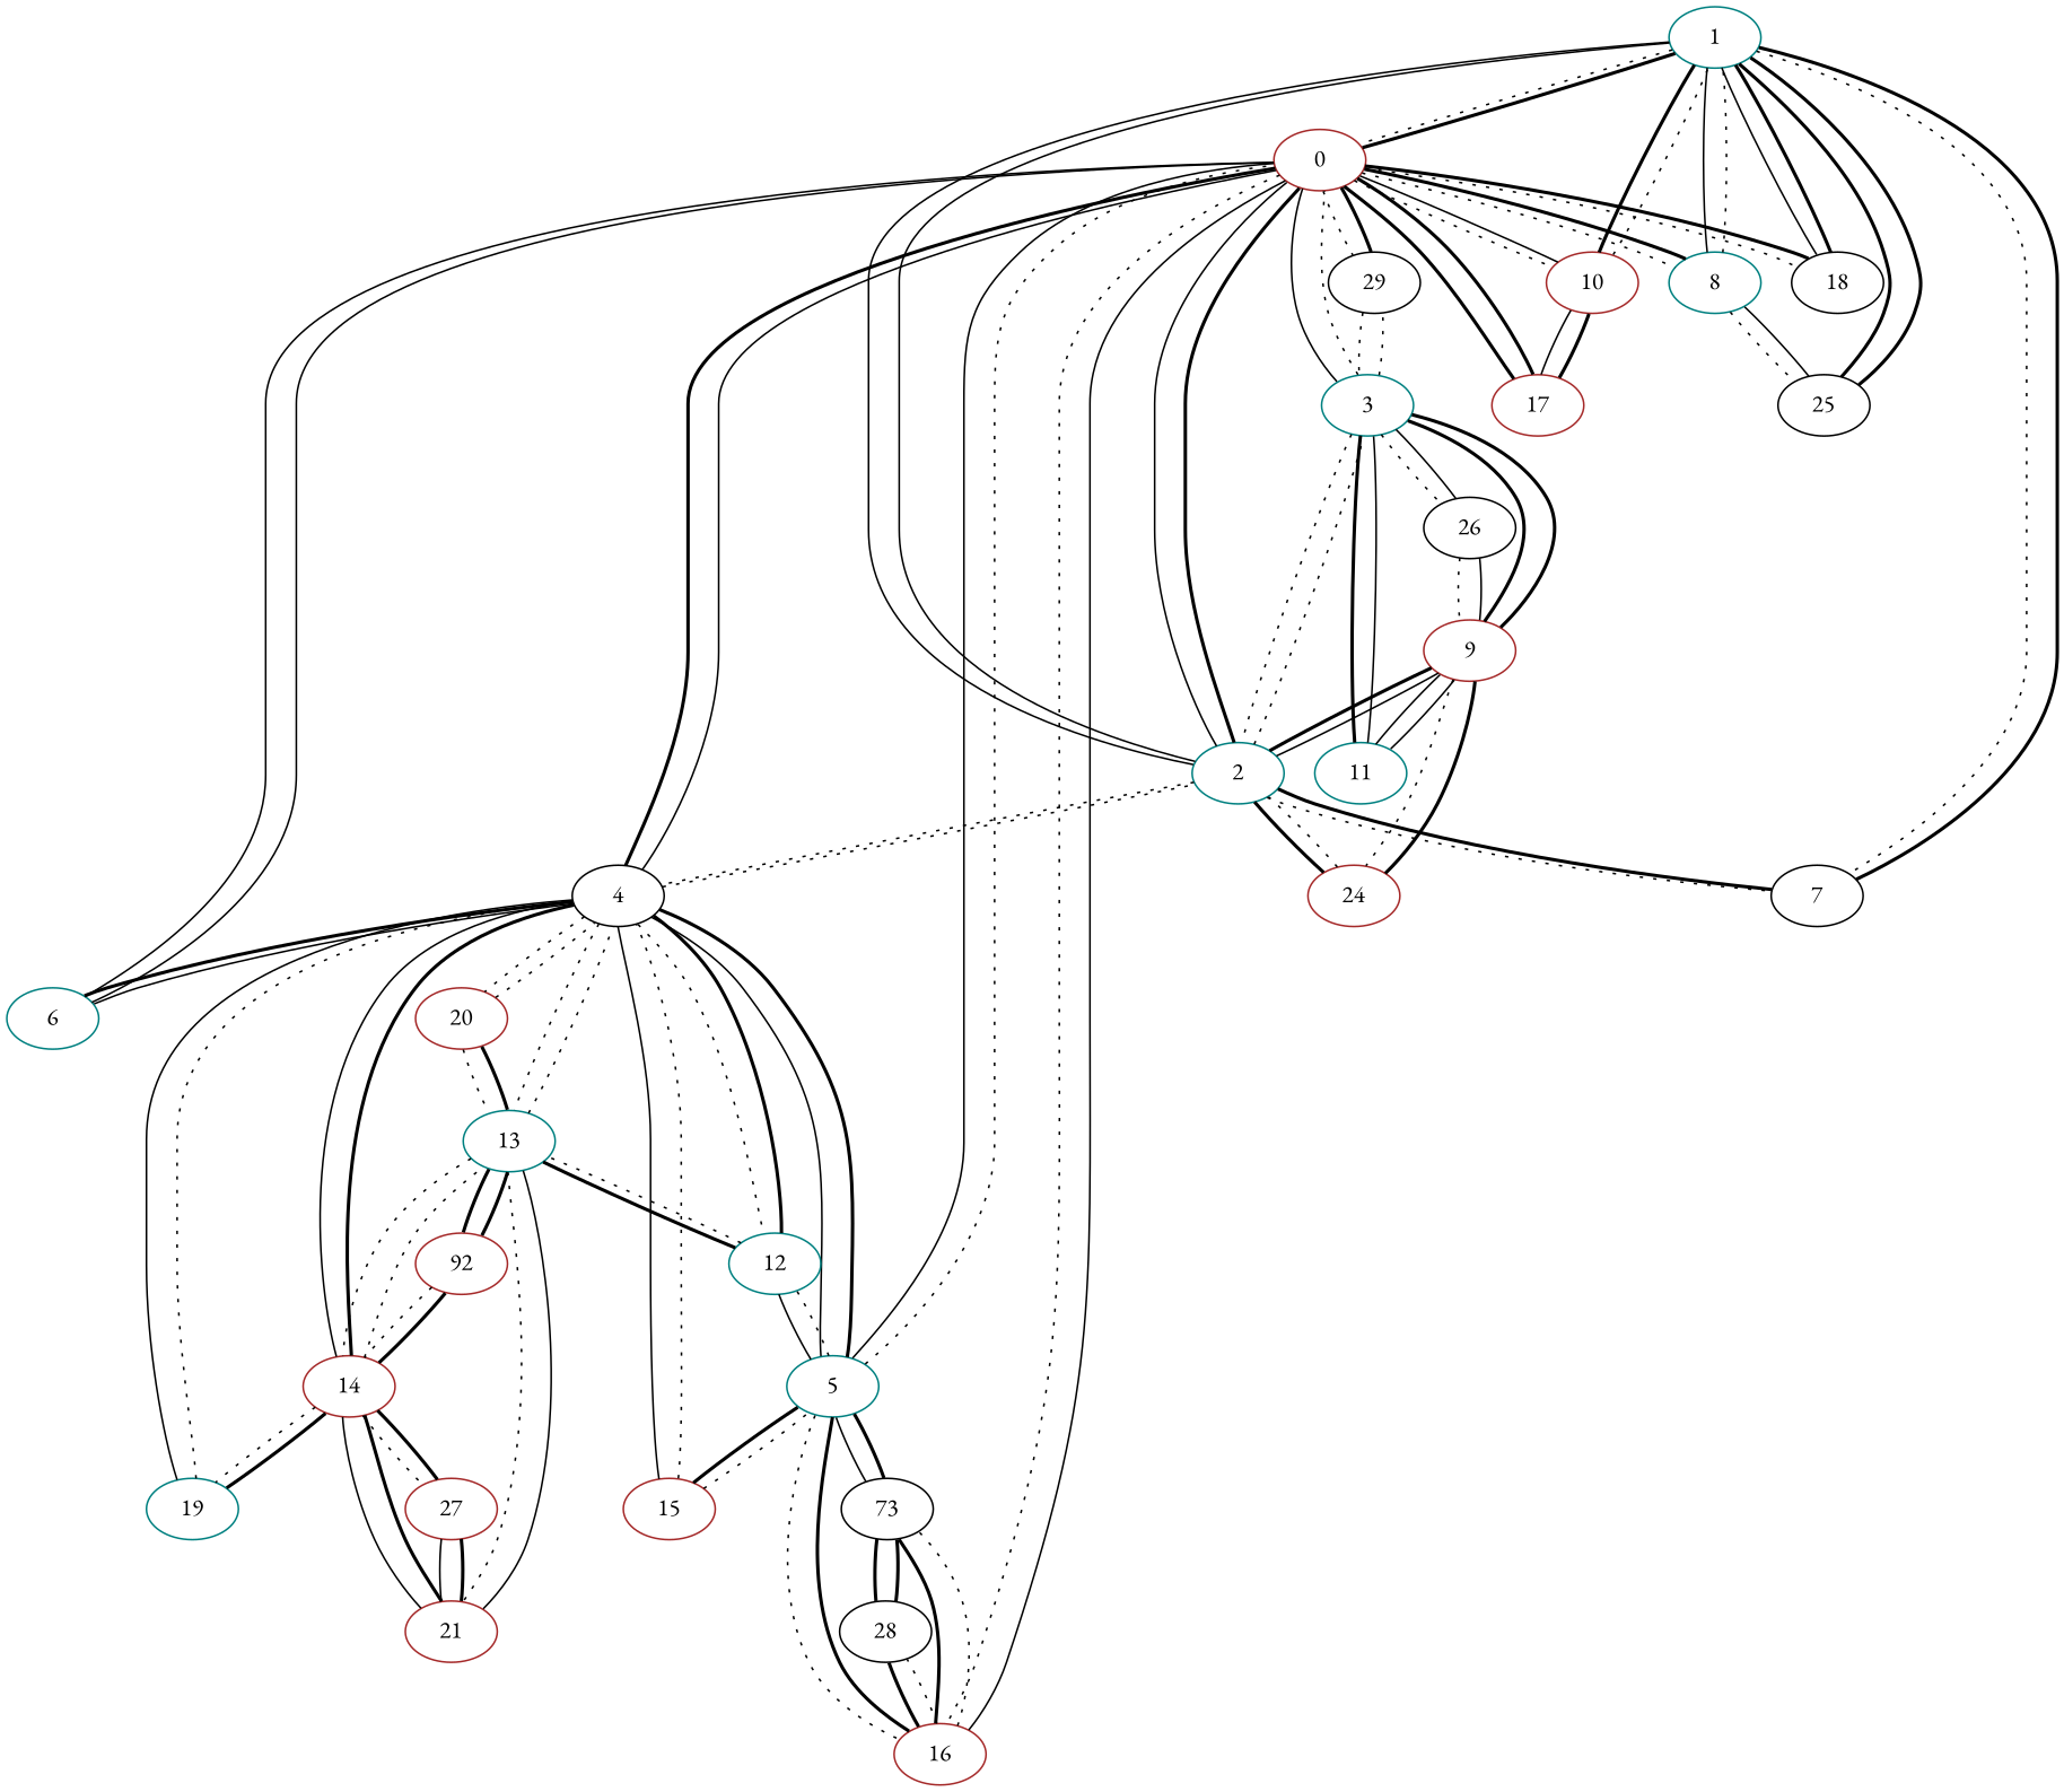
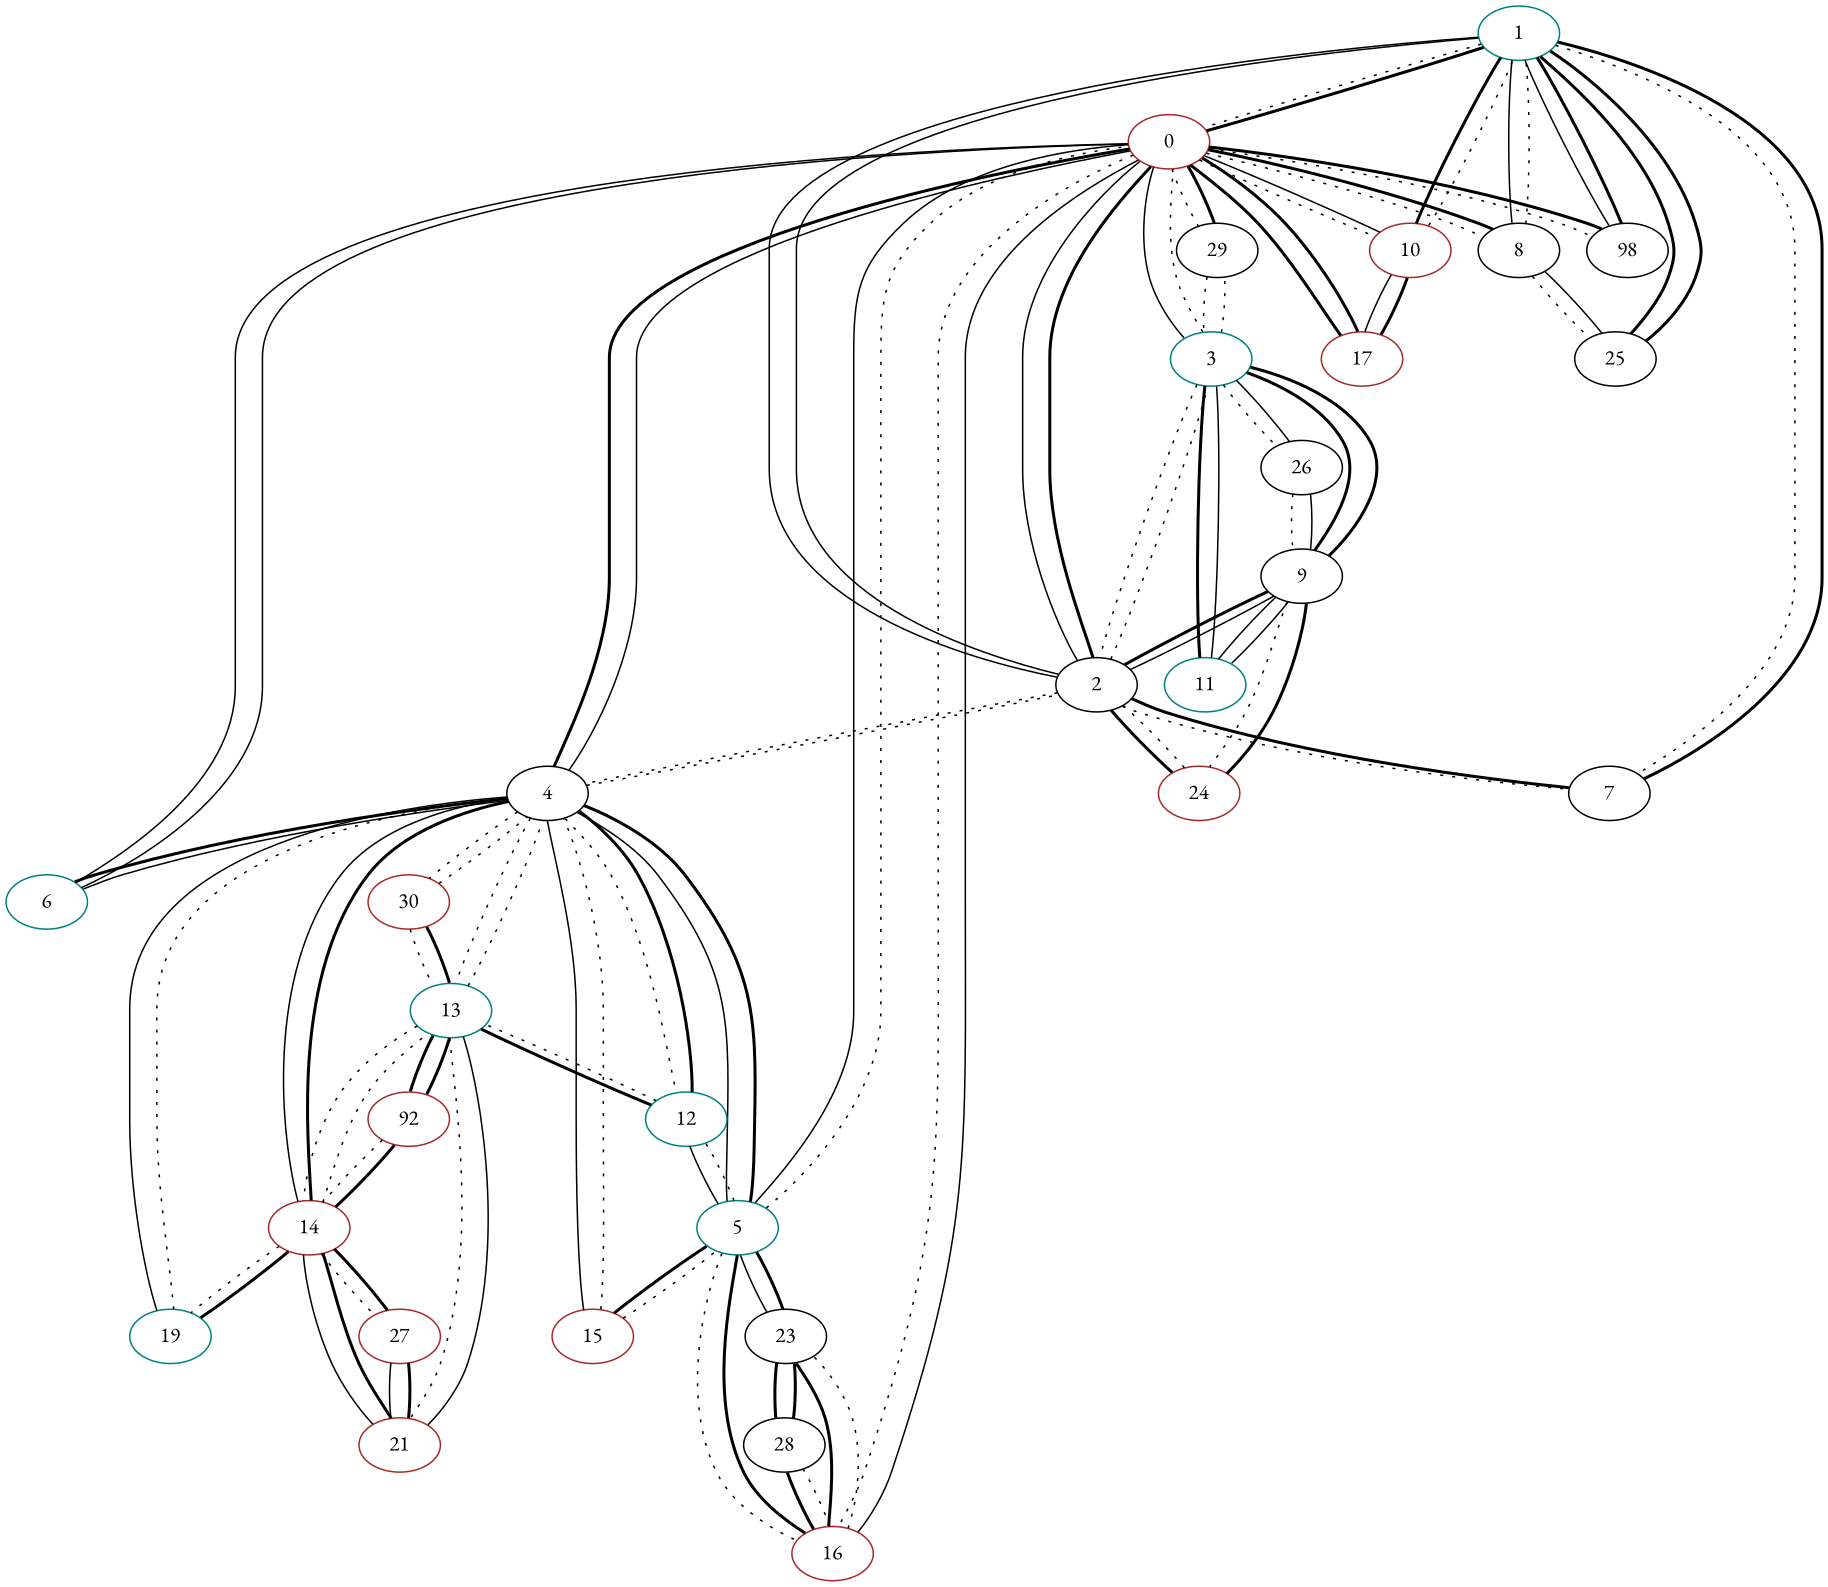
  graph {
    fontname="EB Garamond"
    node [color=brown fontname="EB Garamond"]
    edge [fontname="EB Garamond" style=dotted]
    1 [color=teal]
    0
-   2 [color=teal]
+   2 [color=black]
    3 [color=teal]
    4 [color=black]
    5 [color=teal]
    6 [color=teal]
-   8 [color=teal]
+   8 [color=black]
    10
    16
    17
-   18 [color=black]
+   18 [color=black label=98]
    29 [color=black]
    7 [color=black]
    25 [color=black]
-   9
+   9 [color=black]
    24
    11 [color=teal]
    26 [color=black]
    12 [color=teal]
    13 [color=teal]
    14
    15
    19 [color=teal]
-   20
-   23 [color=black label=73]
+   20 [label=30]
+   23 [color=black]
    28 [color=black]
    21
    n29 [label=92]
    27
    1 -- 0
    1 -- 2 [style=solid]
    1 -- 8 [style=solid]
    1 -- 10 [style=bold]
    1 -- 18 [style=solid]
    1 -- 7
    1 -- 25 [style=bold]
    0 -- 1 [style=bold]
    0 -- 2 [style=solid]
    0 -- 3 [style=solid]
    0 -- 4 [style=bold]
    0 -- 5 [style=solid]
    0 -- 6 [style=solid]
    0 -- 8
    0 -- 10
    0 -- 16
    0 -- 17 [style=bold]
    0 -- 18
    0 -- 29
    2 -- 1 [style=solid]
    2 -- 0 [style=bold]
    2 -- 3
    2 -- 4
    2 -- 7
    2 -- 9 [style=solid]
    2 -- 24 [style=bold]
    3 -- 0
    3 -- 2
    3 -- 29
    3 -- 9 [style=bold]
    3 -- 11 [style=bold]
    3 -- 26
    4 -- 0 [style=solid]
    4 -- 2
    4 -- 5 [style=solid]
    4 -- 6 [style=bold]
    4 -- 12
    4 -- 13
    4 -- 14 [style=solid]
    4 -- 15 [style=solid]
    4 -- 19 [style=solid]
    4 -- 20
    5 -- 0
    5 -- 4 [style=bold]
    5 -- 16
    5 -- 12
    5 -- 15 [style=bold]
    5 -- 23 [style=solid]
    6 -- 0 [style=solid]
    6 -- 4 [style=solid]
    8 -- 1
    8 -- 0 [style=bold]
    8 -- 25
    10 -- 1
    10 -- 0 [style=solid]
    10 -- 17 [style=solid]
    16 -- 0 [style=solid]
    16 -- 5 [style=bold]
    16 -- 23
    16 -- 28
    17 -- 0 [style=bold]
    17 -- 10 [style=bold]
    18 -- 1 [style=bold]
    18 -- 0 [style=bold]
    29 -- 0 [style=bold]
    29 -- 3
    7 -- 1 [style=bold]
    7 -- 2 [style=bold]
    25 -- 1 [style=bold]
    25 -- 8 [style=solid]
    9 -- 2 [style=bold]
    9 -- 3 [style=bold]
    9 -- 24
    9 -- 11 [style=solid]
    9 -- 26 [style=solid]
    24 -- 2
    24 -- 9 [style=bold]
    11 -- 3 [style=solid]
    11 -- 9 [style=solid]
    26 -- 3 [style=solid]
    26 -- 9
    12 -- 4 [style=bold]
    12 -- 5 [style=solid]
    12 -- 13
    13 -- 4
    13 -- 12 [style=bold]
    13 -- 14
    13 -- 20 [style=bold]
    13 -- 21
    13 -- n29 [style=bold]
    14 -- 4 [style=bold]
    14 -- 13
    14 -- 19
    14 -- 21 [style=solid]
    14 -- n29 [style=bold]
    14 -- 27
    15 -- 4
    15 -- 5
    19 -- 4
    19 -- 14 [style=bold]
    20 -- 4
    20 -- 13
    23 -- 5 [style=bold]
    23 -- 16 [style=bold]
    23 -- 28 [style=bold]
    28 -- 16 [style=bold]
    28 -- 23 [style=bold]
    21 -- 13 [style=solid]
    21 -- 14 [style=bold]
    21 -- 27 [style=bold]
    n29 -- 13 [style=bold]
    n29 -- 14
    27 -- 14 [style=bold]
    27 -- 21 [style=solid]
  }
